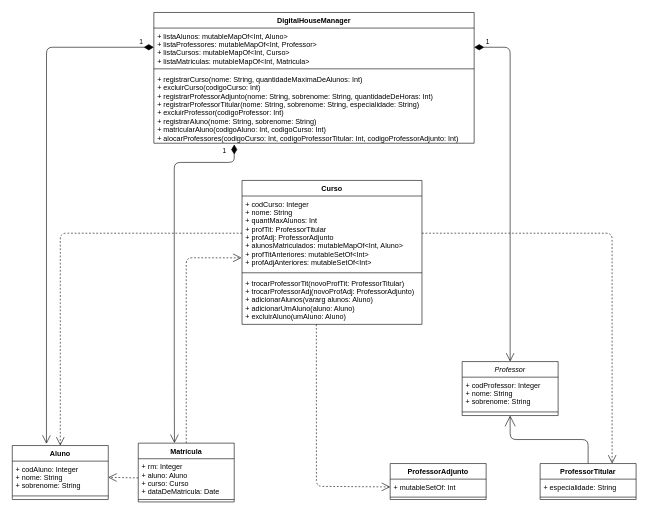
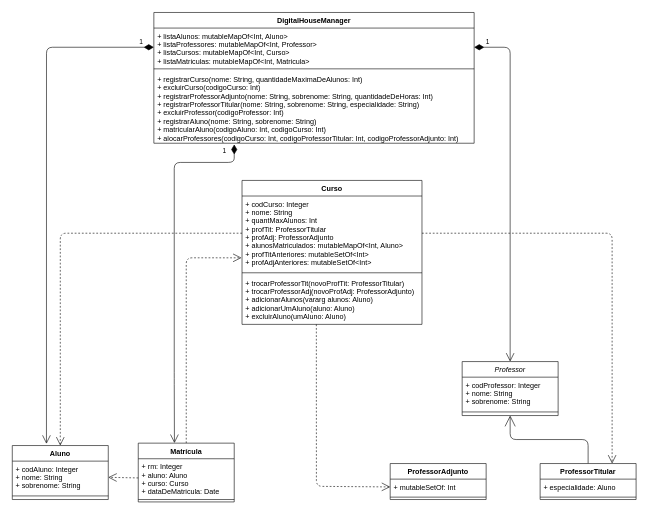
  <mxCell id="0" />
  <mxCell id="1" parent="0" />
  <mxCell id="2" value="" style="endArrow=open;endSize=16;endFill=0;html=1;entryX=0.5;entryY=1;entryDx=0;entryDy=0;exitX=0.5;exitY=0;exitDx=0;exitDy=0;" parent="1" source="28" target="31" edge="1"><mxGeometry width="160" relative="1" as="geometry"><mxPoint x="700" y="862" as="sourcePoint" /><mxPoint x="860" y="862" as="targetPoint" /><Array as="points"><mxPoint x="980" y="732" /><mxPoint x="850" y="732" /></Array></mxGeometry></mxCell>
  <mxCell id="3" value="" style="endArrow=open;endSize=12;dashed=1;html=1;entryX=-0.003;entryY=0.831;entryDx=0;entryDy=0;entryPerimeter=0;exitX=0.5;exitY=0;exitDx=0;exitDy=0;" parent="1" source="18" target="12" edge="1"><mxGeometry x="0.684" y="-111" width="160" relative="1" as="geometry"><mxPoint x="310" y="730" as="sourcePoint" /><mxPoint x="310" y="620" as="targetPoint" /><Array as="points"><mxPoint x="310" y="429" /></Array><mxPoint as="offset" /></mxGeometry></mxCell>
  <mxCell id="4" value="" style="endArrow=open;endSize=12;dashed=1;html=1;entryX=1;entryY=0.5;entryDx=0;entryDy=0;exitX=0;exitY=0.5;exitDx=0;exitDy=0;" parent="1" source="19" target="16" edge="1"><mxGeometry x="0.684" y="-111" width="160" relative="1" as="geometry"><mxPoint x="320" y="750" as="sourcePoint" /><mxPoint x="412.1" y="449.044" as="targetPoint" /><Array as="points" /><mxPoint as="offset" /></mxGeometry></mxCell>
  <mxCell id="5" value="" style="endArrow=open;endSize=12;dashed=1;html=1;entryX=0.5;entryY=0;entryDx=0;entryDy=0;exitX=0;exitY=0.5;exitDx=0;exitDy=0;" parent="1" source="12" target="15" edge="1"><mxGeometry x="0.437" y="280" width="160" relative="1" as="geometry"><mxPoint x="520" y="520" as="sourcePoint" /><mxPoint x="680" y="520" as="targetPoint" /><Array as="points"><mxPoint x="100" y="388" /></Array><mxPoint as="offset" /></mxGeometry></mxCell>
  <mxCell id="6" value="" style="endArrow=open;endSize=12;dashed=1;html=1;entryX=0.75;entryY=0;entryDx=0;entryDy=0;exitX=1;exitY=0.5;exitDx=0;exitDy=0;" parent="1" source="12" target="28" edge="1"><mxGeometry x="-0.645" y="17" width="160" relative="1" as="geometry"><mxPoint x="734" y="410" as="sourcePoint" /><mxPoint x="894" y="410" as="targetPoint" /><Array as="points"><mxPoint x="813" y="388" /><mxPoint x="850" y="388" /><mxPoint x="1020" y="388" /></Array><mxPoint x="-2" y="-8" as="offset" /></mxGeometry></mxCell>
  <mxCell id="7" value="" style="endArrow=open;endSize=12;dashed=1;html=1;entryX=0;entryY=0.5;entryDx=0;entryDy=0;exitX=0.413;exitY=1;exitDx=0;exitDy=0;exitPerimeter=0;" parent="1" source="14" target="26" edge="1"><mxGeometry x="-0.645" y="17" width="160" relative="1" as="geometry"><mxPoint x="528" y="513" as="sourcePoint" /><mxPoint x="495" y="750" as="targetPoint" /><Array as="points"><mxPoint x="527" y="810" /></Array><mxPoint x="-2" y="-8" as="offset" /></mxGeometry></mxCell>
  <mxCell id="8" value="1" style="endArrow=open;html=1;endSize=12;startArrow=diamondThin;startSize=14;startFill=1;edgeStyle=orthogonalEdgeStyle;align=left;verticalAlign=bottom;entryX=0.356;entryY=-0.033;entryDx=0;entryDy=0;entryPerimeter=0;exitX=0;exitY=0.5;exitDx=0;exitDy=0;" parent="1" source="22" target="15" edge="1"><mxGeometry x="-0.937" relative="1" as="geometry"><mxPoint x="470" y="510" as="sourcePoint" /><mxPoint x="630" y="510" as="targetPoint" /><mxPoint as="offset" /></mxGeometry></mxCell>
  <mxCell id="9" value="1" style="endArrow=open;html=1;endSize=12;startArrow=diamondThin;startSize=14;startFill=1;edgeStyle=orthogonalEdgeStyle;align=left;verticalAlign=bottom;exitX=1;exitY=0.5;exitDx=0;exitDy=0;entryX=0.5;entryY=0;entryDx=0;entryDy=0;" parent="1" source="22" target="31" edge="1"><mxGeometry x="-0.937" relative="1" as="geometry"><mxPoint x="1030" y="180" as="sourcePoint" /><mxPoint y="560" as="targetPoint" x="810" /><mxPoint as="offset" /><Array as="points"><mxPoint x="850" y="78" /></Array></mxGeometry></mxCell>
  <mxCell id="10" value="1" style="endArrow=open;html=1;endSize=12;startArrow=diamondThin;startSize=14;startFill=1;edgeStyle=orthogonalEdgeStyle;align=left;verticalAlign=bottom;entryX=0.377;entryY=-0.003;entryDx=0;entryDy=0;entryPerimeter=0;" parent="1" target="18" edge="1"><mxGeometry x="-0.831" y="-10" relative="1" as="geometry"><mxPoint x="390" y="240" as="sourcePoint" /><mxPoint x="190" y="630" as="targetPoint" /><Array as="points"><mxPoint x="390" y="270" /><mxPoint x="290" y="270" /><mxPoint x="290" y="630" /></Array><mxPoint as="offset" /></mxGeometry></mxCell>
  <mxCell id="11" value="Curso" style="swimlane;fontStyle=1;align=center;verticalAlign=top;childLayout=stackLayout;horizontal=1;startSize=26;horizontalStack=0;resizeParent=1;resizeParentMax=0;resizeLast=0;collapsible=1;marginBottom=0;" parent="1" vertex="1"><mxGeometry x="403" y="300" width="300" height="240" as="geometry" /></mxCell>
  <mxCell id="12" value="+ codCurso: Integer&#10;+ nome: String&#10;+ quantMaxAlunos: Int&#10;+ profTit: ProfessorTitular&#10;+ profAdj: ProfessorAdjunto&#10;+ alunosMatriculados: mutableMapOf&lt;Int, Aluno&gt;&#10;+ profTitAnteriores: mutableSetOf&lt;Int&gt;&#10;+ profAdjAnteriores: mutableSetOf&lt;Int&gt;&#10;" style="text;strokeColor=none;fillColor=none;align=left;verticalAlign=top;spacingLeft=4;spacingRight=4;overflow=hidden;rotatable=0;points=[[0,0.5],[1,0.5]];portConstraint=eastwest;" parent="11" vertex="1"><mxGeometry y="26" width="300" height="124" as="geometry" /></mxCell>
  <mxCell id="13" value="" style="line;strokeWidth=1;fillColor=none;align=left;verticalAlign=middle;spacingTop=-1;spacingLeft=3;spacingRight=3;rotatable=0;labelPosition=right;points=[];portConstraint=eastwest;" parent="11" vertex="1"><mxGeometry y="150" width="300" height="8" as="geometry" /></mxCell>
  <mxCell id="14" value="+ trocarProfessorTit(novoProfTit: ProfessorTitular)&#10;+ trocarProfessorAdj(novoProfAdj: ProfessorAdjunto)&#10;+ adicionarAlunos(vararg alunos: Aluno)&#10;+ adicionarUmAluno(aluno: Aluno)&#10;+ excluirAluno(umAluno: Aluno)&#10;&#10;" style="text;strokeColor=none;fillColor=none;align=left;verticalAlign=top;spacingLeft=4;spacingRight=4;overflow=hidden;rotatable=0;points=[[0,0.5],[1,0.5]];portConstraint=eastwest;" parent="11" vertex="1"><mxGeometry y="158" width="300" height="82" as="geometry" /></mxCell>
  <mxCell id="15" value="Aluno" style="swimlane;fontStyle=1;align=center;verticalAlign=top;childLayout=stackLayout;horizontal=1;startSize=26;horizontalStack=0;resizeParent=1;resizeLast=0;collapsible=1;marginBottom=0;rounded=0;shadow=0;strokeWidth=1;" parent="1" vertex="1"><mxGeometry x="20" y="742" width="160" height="90" as="geometry"><mxRectangle x="130" y="380" width="160" height="26" as="alternateBounds" /></mxGeometry></mxCell>
  <mxCell id="16" value="+ codAluno: Integer&#10;+ nome: String&#10;+ sobrenome: String" style="text;align=left;verticalAlign=top;spacingLeft=4;spacingRight=4;overflow=hidden;rotatable=0;points=[[0,0.5],[1,0.5]];portConstraint=eastwest;" parent="15" vertex="1"><mxGeometry y="26" width="160" height="54" as="geometry" /></mxCell>
  <mxCell id="17" value="" style="line;html=1;strokeWidth=1;align=left;verticalAlign=middle;spacingTop=-1;spacingLeft=3;spacingRight=3;rotatable=0;labelPosition=right;points=[];portConstraint=eastwest;" parent="15" vertex="1"><mxGeometry y="80" width="160" height="8" as="geometry" /></mxCell>
  <mxCell id="18" value="Matrícula" style="swimlane;fontStyle=1;align=center;verticalAlign=top;childLayout=stackLayout;horizontal=1;startSize=26;horizontalStack=0;resizeParent=1;resizeParentMax=0;resizeLast=0;collapsible=1;marginBottom=0;" parent="1" vertex="1"><mxGeometry x="230" y="738" width="160" height="98" as="geometry" /></mxCell>
  <mxCell id="19" value="+ rm: Integer&#10;+ aluno: Aluno&#10;+ curso: Curso&#10;+ dataDeMatricula: Date" style="text;strokeColor=none;fillColor=none;align=left;verticalAlign=top;spacingLeft=4;spacingRight=4;overflow=hidden;rotatable=0;points=[[0,0.5],[1,0.5]];portConstraint=eastwest;" parent="18" vertex="1"><mxGeometry y="26" width="160" height="64" as="geometry" /></mxCell>
  <mxCell id="20" value="" style="line;strokeWidth=1;fillColor=none;align=left;verticalAlign=middle;spacingTop=-1;spacingLeft=3;spacingRight=3;rotatable=0;labelPosition=right;points=[];portConstraint=eastwest;" parent="18" vertex="1"><mxGeometry y="90" width="160" height="8" as="geometry" /></mxCell>
  <mxCell id="21" value="DigitalHouseManager" style="swimlane;fontStyle=1;align=center;verticalAlign=top;childLayout=stackLayout;horizontal=1;startSize=26;horizontalStack=0;resizeParent=1;resizeParentMax=0;resizeLast=0;collapsible=1;marginBottom=0;" parent="1" vertex="1"><mxGeometry x="256" y="20" width="534" height="218" as="geometry" /></mxCell>
  <mxCell id="22" value="+ listaAlunos: mutableMapOf&lt;Int, Aluno&gt;&#10;+ listaProfessores: mutableMapOf&lt;Int, Professor&gt;&#10;+ listaCursos: mutableMapOf&lt;Int, Curso&gt;&#10;+ listaMatriculas: mutableMapOf&lt;Int, Matricula&gt;" style="text;strokeColor=none;fillColor=none;align=left;verticalAlign=top;spacingLeft=4;spacingRight=4;overflow=hidden;rotatable=0;points=[[0,0.5],[1,0.5]];portConstraint=eastwest;" parent="21" vertex="1"><mxGeometry y="26" width="534" height="64" as="geometry" /></mxCell>
  <mxCell id="23" value="" style="line;strokeWidth=1;fillColor=none;align=left;verticalAlign=middle;spacingTop=-1;spacingLeft=3;spacingRight=3;rotatable=0;labelPosition=right;points=[];portConstraint=eastwest;" parent="21" vertex="1"><mxGeometry y="90" width="534" height="8" as="geometry" /></mxCell>
  <mxCell id="24" value="+ registrarCurso(nome: String, quantidadeMaximaDeAlunos: Int)&#10;+ excluirCurso(codigoCurso: Int)&#10;+ registrarProfessorAdjunto(nome: String, sobrenome: String, quantidadeDeHoras: Int)&#10;+ registrarProfessorTitular(nome: String, sobrenome: String, especialidade: String)&#10;+ excluirProfessor(codigoProfessor: Int)&#10;+ registrarAluno(nome: String, sobrenome: String)&#10;+ matricularAluno(codigoAluno: Int, codigoCurso: Int)&#10;+ alocarProfessores(codigoCurso: Int, codigoProfessorTitular: Int, codigoProfessorAdjunto: Int)" style="text;strokeColor=none;fillColor=none;align=left;verticalAlign=top;spacingLeft=4;spacingRight=4;overflow=hidden;rotatable=0;points=[[0,0.5],[1,0.5]];portConstraint=eastwest;" vertex="1" parent="21"><mxGeometry y="98" width="534" height="120" as="geometry" /></mxCell>
  <mxCell id="25" value="ProfessorAdjunto" style="swimlane;fontStyle=1;align=center;verticalAlign=top;childLayout=stackLayout;horizontal=1;startSize=26;horizontalStack=0;resizeParent=1;resizeParentMax=0;resizeLast=0;collapsible=1;marginBottom=0;" parent="1" vertex="1"><mxGeometry x="650" y="772" width="160" height="60" as="geometry" /></mxCell>
  <mxCell id="26" value="+ mutableSetOf: Int" style="text;strokeColor=none;fillColor=none;align=left;verticalAlign=top;spacingLeft=4;spacingRight=4;overflow=hidden;rotatable=0;points=[[0,0.5],[1,0.5]];portConstraint=eastwest;" parent="25" vertex="1"><mxGeometry y="26" width="160" height="26" as="geometry" /></mxCell>
  <mxCell id="27" value="" style="line;strokeWidth=1;fillColor=none;align=left;verticalAlign=middle;spacingTop=-1;spacingLeft=3;spacingRight=3;rotatable=0;labelPosition=right;points=[];portConstraint=eastwest;" parent="25" vertex="1"><mxGeometry y="52" width="160" height="8" as="geometry" /></mxCell>
  <mxCell id="28" value="ProfessorTitular" style="swimlane;fontStyle=1;align=center;verticalAlign=top;childLayout=stackLayout;horizontal=1;startSize=26;horizontalStack=0;resizeParent=1;resizeParentMax=0;resizeLast=0;collapsible=1;marginBottom=0;" parent="1" vertex="1"><mxGeometry x="900" y="772" width="160" height="60" as="geometry" /></mxCell>
- <mxCell id="29" value="+ especialidade: String" style="text;strokeColor=none;fillColor=none;align=left;verticalAlign=top;spacingLeft=4;spacingRight=4;overflow=hidden;rotatable=0;points=[[0,0.5],[1,0.5]];portConstraint=eastwest;" parent="28" vertex="1"><mxGeometry y="26" width="160" height="26" as="geometry" /></mxCell>
+ <mxCell id="29" value="+ especialidade: Aluno" style="text;strokeColor=none;fillColor=none;align=left;verticalAlign=top;spacingLeft=4;spacingRight=4;overflow=hidden;rotatable=0;points=[[0,0.5],[1,0.5]];portConstraint=eastwest;" parent="28" vertex="1"><mxGeometry y="26" width="160" height="26" as="geometry" /></mxCell>
  <mxCell id="30" value="" style="line;strokeWidth=1;fillColor=none;align=left;verticalAlign=middle;spacingTop=-1;spacingLeft=3;spacingRight=3;rotatable=0;labelPosition=right;points=[];portConstraint=eastwest;" parent="28" vertex="1"><mxGeometry y="52" width="160" height="8" as="geometry" /></mxCell>
  <mxCell id="31" value="Professor" style="swimlane;fontStyle=2;align=center;verticalAlign=top;childLayout=stackLayout;horizontal=1;startSize=26;horizontalStack=0;resizeParent=1;resizeLast=0;collapsible=1;marginBottom=0;rounded=0;shadow=0;strokeWidth=1;" parent="1" vertex="1"><mxGeometry x="770" y="602" width="160" height="90" as="geometry"><mxRectangle x="130" y="380" width="160" height="26" as="alternateBounds" /></mxGeometry></mxCell>
  <mxCell id="32" value="+ codProfessor: Integer&#10;+ nome: String&#10;+ sobrenome: String" style="text;align=left;verticalAlign=top;spacingLeft=4;spacingRight=4;overflow=hidden;rotatable=0;points=[[0,0.5],[1,0.5]];portConstraint=eastwest;" parent="31" vertex="1"><mxGeometry y="26" width="160" height="54" as="geometry" /></mxCell>
  <mxCell id="33" value="" style="line;html=1;strokeWidth=1;align=left;verticalAlign=middle;spacingTop=-1;spacingLeft=3;spacingRight=3;rotatable=0;labelPosition=right;points=[];portConstraint=eastwest;" parent="31" vertex="1"><mxGeometry y="80" width="160" height="8" as="geometry" /></mxCell>
